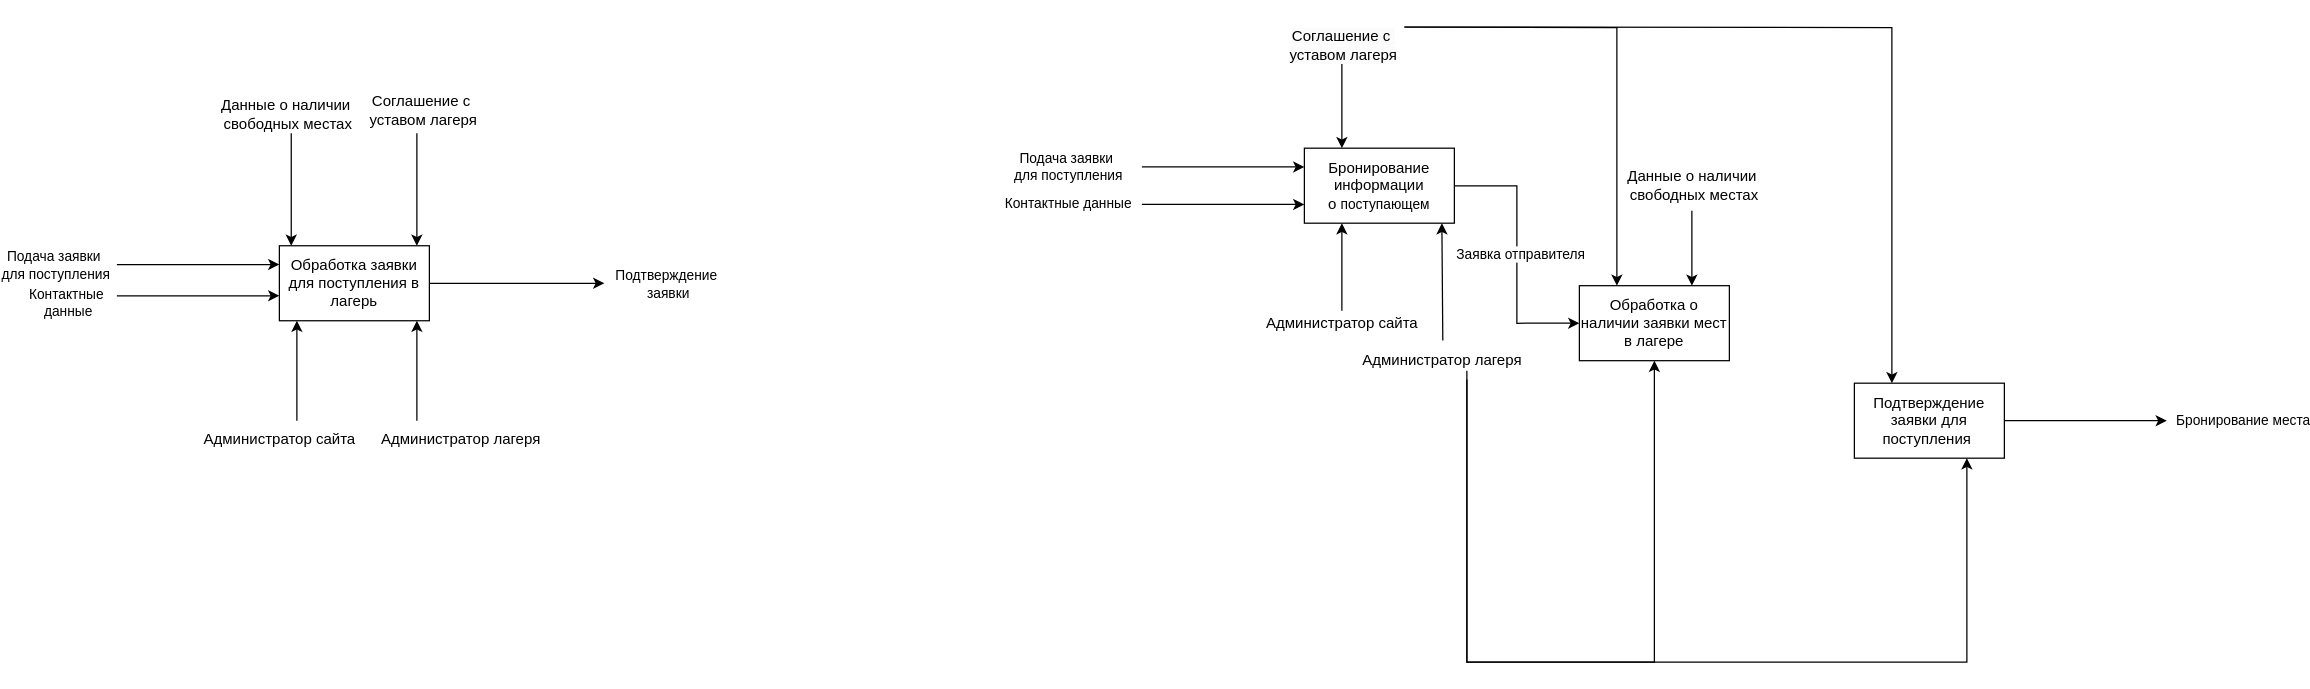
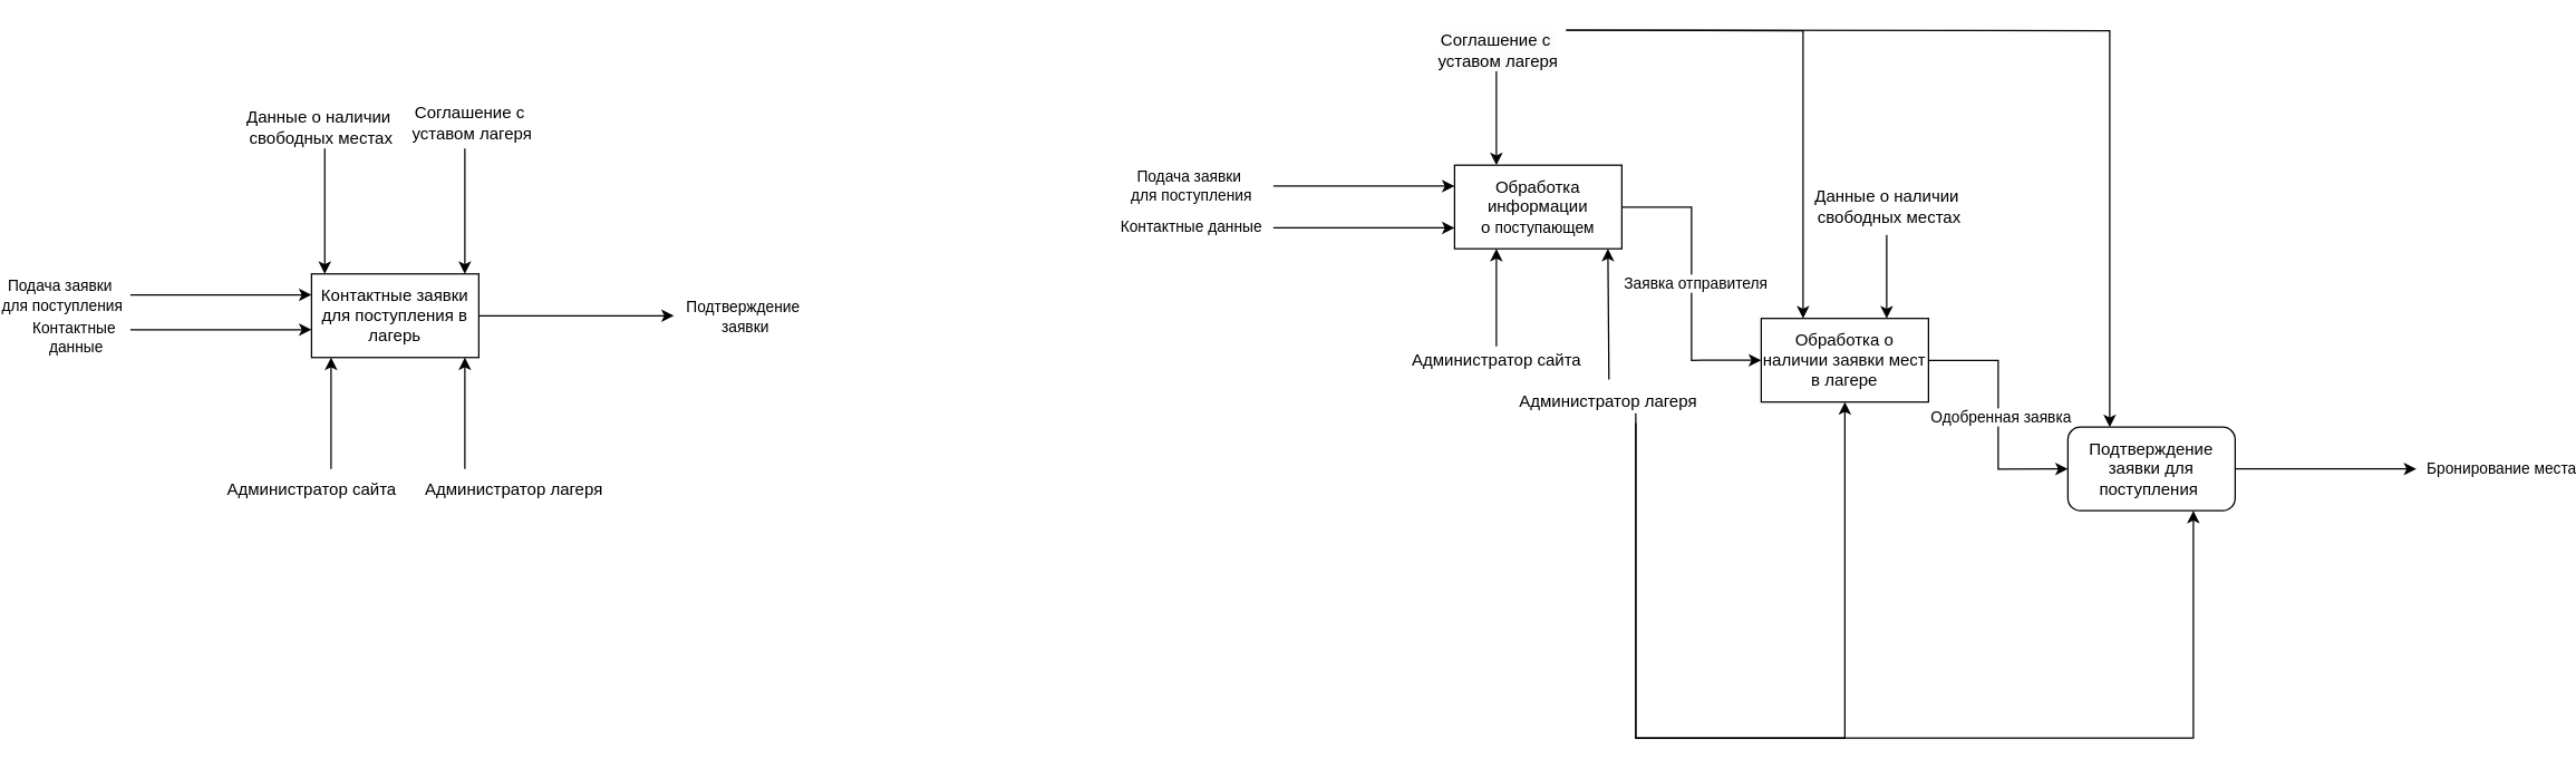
  <mxCell id="0" />
  <mxCell id="1" parent="0" />
- <mxCell id="2" value="Обработка заявки для поступления в лагерь" style="rounded=0;whiteSpace=wrap;html=1;" vertex="1" parent="1"><mxGeometry x="150" y="196" width="120" height="60" as="geometry" /></mxCell>
+ <mxCell id="2" value="Контактные заявки для поступления в лагерь" style="rounded=0;whiteSpace=wrap;html=1;" vertex="1" parent="1"><mxGeometry x="150" y="196" width="120" height="60" as="geometry" /></mxCell>
  <mxCell id="3" value="" style="endArrow=classic;html=1;rounded=0;exitX=1;exitY=0.5;exitDx=0;exitDy=0;" edge="1" parent="1" source="2"><mxGeometry width="50" height="50" relative="1" as="geometry"><mxPoint x="320" y="246" as="sourcePoint" /><mxPoint x="410" y="226" as="targetPoint" /></mxGeometry></mxCell>
  <mxCell id="4" value="Подтверждение&amp;nbsp;&lt;div&gt;заявки&lt;/div&gt;" style="edgeLabel;html=1;align=center;verticalAlign=middle;resizable=0;points=[];" vertex="1" connectable="0" parent="3"><mxGeometry x="-0.12" y="-1" relative="1" as="geometry"><mxPoint x="128" y="-1" as="offset" /></mxGeometry></mxCell>
  <mxCell id="5" value="" style="endArrow=classic;html=1;rounded=0;" edge="1" parent="1"><mxGeometry width="50" height="50" relative="1" as="geometry"><mxPoint x="260" y="336" as="sourcePoint" /><mxPoint x="260" y="256" as="targetPoint" /></mxGeometry></mxCell>
  <mxCell id="6" value="" style="endArrow=classic;html=1;rounded=0;" edge="1" parent="1"><mxGeometry width="50" height="50" relative="1" as="geometry"><mxPoint x="164" y="336" as="sourcePoint" /><mxPoint x="164" y="256" as="targetPoint" /></mxGeometry></mxCell>
  <mxCell id="7" value="" style="endArrow=classic;html=1;rounded=0;entryX=0;entryY=0.25;entryDx=0;entryDy=0;" edge="1" parent="1" target="2"><mxGeometry width="50" height="50" relative="1" as="geometry"><mxPoint x="20" y="211" as="sourcePoint" /><mxPoint x="120" y="196" as="targetPoint" /></mxGeometry></mxCell>
  <mxCell id="8" value="Подача заявки&amp;nbsp;&lt;div&gt;для поступления&lt;/div&gt;" style="edgeLabel;html=1;align=center;verticalAlign=middle;resizable=0;points=[];" vertex="1" connectable="0" parent="7"><mxGeometry x="-0.137" y="-2" relative="1" as="geometry"><mxPoint x="-106" y="-2" as="offset" /></mxGeometry></mxCell>
  <mxCell id="9" value="" style="endArrow=classic;html=1;rounded=0;entryX=0;entryY=0.25;entryDx=0;entryDy=0;" edge="1" parent="1"><mxGeometry width="50" height="50" relative="1" as="geometry"><mxPoint x="20" y="236" as="sourcePoint" /><mxPoint x="150" y="236" as="targetPoint" /></mxGeometry></mxCell>
  <mxCell id="10" value="Контактные&amp;nbsp;&lt;div&gt;данные&lt;/div&gt;" style="edgeLabel;html=1;align=center;verticalAlign=middle;resizable=0;points=[];" vertex="1" connectable="0" parent="9"><mxGeometry x="-0.013" relative="1" as="geometry"><mxPoint x="-104" y="5" as="offset" /></mxGeometry></mxCell>
  <mxCell id="11" value="" style="endArrow=classic;html=1;rounded=0;entryX=0.5;entryY=0;entryDx=0;entryDy=0;" edge="1" parent="1"><mxGeometry width="50" height="50" relative="1" as="geometry"><mxPoint x="159.5" y="106" as="sourcePoint" /><mxPoint x="159.5" y="196" as="targetPoint" /></mxGeometry></mxCell>
  <mxCell id="12" value="Администратор сайта" style="text;html=1;align=center;verticalAlign=middle;resizable=0;points=[];autosize=1;strokeColor=none;fillColor=none;" vertex="1" parent="1"><mxGeometry x="80" y="336" width="140" height="30" as="geometry" /></mxCell>
  <mxCell id="13" value="Администратор лагеря" style="text;html=1;align=center;verticalAlign=middle;resizable=0;points=[];autosize=1;strokeColor=none;fillColor=none;" vertex="1" parent="1"><mxGeometry x="220" y="336" width="150" height="30" as="geometry" /></mxCell>
  <mxCell id="14" value="Данные о наличии&lt;div&gt;&amp;nbsp;свободных местах&lt;/div&gt;" style="text;html=1;align=center;verticalAlign=middle;resizable=0;points=[];autosize=1;strokeColor=none;fillColor=none;" vertex="1" parent="1"><mxGeometry x="90" y="71" width="130" height="40" as="geometry" /></mxCell>
  <mxCell id="15" value="" style="endArrow=classic;html=1;rounded=0;entryX=0.75;entryY=0;entryDx=0;entryDy=0;" edge="1" parent="1"><mxGeometry width="50" height="50" relative="1" as="geometry"><mxPoint x="260" y="106" as="sourcePoint" /><mxPoint x="260" y="196" as="targetPoint" /></mxGeometry></mxCell>
  <mxCell id="16" value="Соглашение с&amp;nbsp;&lt;div&gt;уставом лагеря&lt;/div&gt;" style="text;html=1;align=center;verticalAlign=middle;resizable=0;points=[];autosize=1;strokeColor=none;fillColor=none;" vertex="1" parent="1"><mxGeometry x="210" y="68" width="110" height="40" as="geometry" /></mxCell>
  <mxCell id="17" style="edgeStyle=orthogonalEdgeStyle;rounded=0;orthogonalLoop=1;jettySize=auto;html=1;entryX=0;entryY=0.5;entryDx=0;entryDy=0;" edge="1" parent="1" source="19" target="30"><mxGeometry relative="1" as="geometry" /></mxCell>
  <mxCell id="18" value="Заявка отправителя" style="edgeLabel;html=1;align=center;verticalAlign=middle;resizable=0;points=[];" vertex="1" connectable="0" parent="17"><mxGeometry x="-0.009" y="2" relative="1" as="geometry"><mxPoint as="offset" /></mxGeometry></mxCell>
- <mxCell id="19" value="Бронирование информации о&amp;nbsp;&lt;span style=&quot;font-size: 11px; text-wrap: nowrap; background-color: rgb(255, 255, 255);&quot;&gt;поступающем&lt;/span&gt;" style="rounded=0;whiteSpace=wrap;html=1;" vertex="1" parent="1"><mxGeometry x="970" y="117.95" width="120" height="60" as="geometry" /></mxCell>
+ <mxCell id="19" value="Обработка информации о&amp;nbsp;&lt;span style=&quot;font-size: 11px; text-wrap: nowrap; background-color: rgb(255, 255, 255);&quot;&gt;поступающем&lt;/span&gt;" style="rounded=0;whiteSpace=wrap;html=1;" vertex="1" parent="1"><mxGeometry x="970" y="117.95" width="120" height="60" as="geometry" /></mxCell>
  <mxCell id="20" value="" style="endArrow=classic;html=1;rounded=0;entryX=0;entryY=0.25;entryDx=0;entryDy=0;" edge="1" parent="1" target="19"><mxGeometry width="50" height="50" relative="1" as="geometry"><mxPoint x="840" y="132.95" as="sourcePoint" /><mxPoint x="900" y="87.95" as="targetPoint" /></mxGeometry></mxCell>
  <mxCell id="21" value="Подача заявки&amp;nbsp;&lt;div&gt;для поступления&lt;/div&gt;" style="edgeLabel;html=1;align=center;verticalAlign=middle;resizable=0;points=[];" vertex="1" connectable="0" parent="20"><mxGeometry x="-0.4" y="4" relative="1" as="geometry"><mxPoint x="-99" y="4" as="offset" /></mxGeometry></mxCell>
  <mxCell id="22" value="" style="endArrow=classic;html=1;rounded=0;entryX=0;entryY=0.75;entryDx=0;entryDy=0;" edge="1" parent="1" target="19"><mxGeometry width="50" height="50" relative="1" as="geometry"><mxPoint x="840" y="162.95" as="sourcePoint" /><mxPoint x="900" y="147.95" as="targetPoint" /></mxGeometry></mxCell>
  <mxCell id="23" value="Контактные данные" style="edgeLabel;html=1;align=center;verticalAlign=middle;resizable=0;points=[];" vertex="1" connectable="0" parent="22"><mxGeometry x="-0.369" y="1" relative="1" as="geometry"><mxPoint x="-101" as="offset" /></mxGeometry></mxCell>
  <mxCell id="24" value="" style="endArrow=classic;html=1;rounded=0;entryX=0.25;entryY=0;entryDx=0;entryDy=0;" edge="1" parent="1" target="19"><mxGeometry width="50" height="50" relative="1" as="geometry"><mxPoint x="1000" y="37.95" as="sourcePoint" /><mxPoint x="1050" y="-12.05" as="targetPoint" /></mxGeometry></mxCell>
  <mxCell id="25" value="&lt;span style=&quot;font-size: 12px; background-color: rgb(251, 251, 251);&quot;&gt;Соглашение с&amp;nbsp;&lt;/span&gt;&lt;div style=&quot;font-size: 12px; background-color: rgb(251, 251, 251);&quot;&gt;уставом лагеря&lt;/div&gt;" style="edgeLabel;html=1;align=center;verticalAlign=middle;resizable=0;points=[];" vertex="1" connectable="0" parent="24"><mxGeometry x="-0.747" y="-4" relative="1" as="geometry"><mxPoint x="4" y="-12" as="offset" /></mxGeometry></mxCell>
  <mxCell id="26" style="edgeStyle=orthogonalEdgeStyle;rounded=0;orthogonalLoop=1;jettySize=auto;html=1;entryX=0.25;entryY=0;entryDx=0;entryDy=0;" edge="1" parent="1" target="33"><mxGeometry relative="1" as="geometry"><mxPoint x="1050" y="20.998" as="sourcePoint" /></mxGeometry></mxCell>
  <mxCell id="27" style="edgeStyle=orthogonalEdgeStyle;rounded=0;orthogonalLoop=1;jettySize=auto;html=1;entryX=0.25;entryY=0;entryDx=0;entryDy=0;" edge="1" parent="1" target="30"><mxGeometry relative="1" as="geometry"><mxPoint x="1050" y="20.998" as="sourcePoint" /></mxGeometry></mxCell>
+ <mxCell id="28" style="edgeStyle=orthogonalEdgeStyle;rounded=0;orthogonalLoop=1;jettySize=auto;html=1;entryX=0;entryY=0.5;entryDx=0;entryDy=0;" edge="1" parent="1" source="30" target="33"><mxGeometry relative="1" as="geometry" /></mxCell>
+ <mxCell id="29" value="Одобренная заявка" style="edgeLabel;html=1;align=center;verticalAlign=middle;resizable=0;points=[];" vertex="1" connectable="0" parent="28"><mxGeometry x="0.011" y="1" relative="1" as="geometry"><mxPoint as="offset" /></mxGeometry></mxCell>
  <mxCell id="30" value="Обработка о наличии заявки мест в лагере" style="rounded=0;whiteSpace=wrap;html=1;" vertex="1" parent="1"><mxGeometry x="1190" y="227.95" width="120" height="60" as="geometry" /></mxCell>
  <mxCell id="31" value="" style="endArrow=classic;html=1;rounded=0;entryX=0.25;entryY=1;entryDx=0;entryDy=0;" edge="1" parent="1" target="19"><mxGeometry width="50" height="50" relative="1" as="geometry"><mxPoint x="1000" y="247.95" as="sourcePoint" /><mxPoint x="1040" y="197.95" as="targetPoint" /></mxGeometry></mxCell>
  <mxCell id="32" value="Администратор сайта" style="text;html=1;align=center;verticalAlign=middle;resizable=0;points=[];autosize=1;strokeColor=none;fillColor=none;" vertex="1" parent="1"><mxGeometry x="930" y="242.95" width="140" height="30" as="geometry" /></mxCell>
- <mxCell id="33" value="Подтверждение заявки для поступления&amp;nbsp;" style="rounded=0;whiteSpace=wrap;html=1;" vertex="1" parent="1"><mxGeometry x="1410" y="305.95" width="120" height="60" as="geometry" /></mxCell>
+ <mxCell id="33" value="Подтверждение заявки для поступления&amp;nbsp;" style="whiteSpace=wrap;html=1;rounded=1;" vertex="1" parent="1"><mxGeometry x="1410" y="305.95" width="120" height="60" as="geometry" /></mxCell>
  <mxCell id="34" value="" style="endArrow=classic;html=1;rounded=0;exitX=1;exitY=0.5;exitDx=0;exitDy=0;" edge="1" parent="1" source="33"><mxGeometry width="50" height="50" relative="1" as="geometry"><mxPoint x="1630" y="357.95" as="sourcePoint" /><mxPoint x="1660" y="335.95" as="targetPoint" /></mxGeometry></mxCell>
  <mxCell id="35" value="Бронирование места" style="edgeLabel;html=1;align=center;verticalAlign=middle;resizable=0;points=[];" vertex="1" connectable="0" parent="34"><mxGeometry x="-0.214" y="1" relative="1" as="geometry"><mxPoint x="139" y="1" as="offset" /></mxGeometry></mxCell>
  <mxCell id="36" style="edgeStyle=orthogonalEdgeStyle;rounded=0;orthogonalLoop=1;jettySize=auto;html=1;entryX=0.75;entryY=0;entryDx=0;entryDy=0;" edge="1" parent="1" source="37" target="30"><mxGeometry relative="1" as="geometry" /></mxCell>
  <mxCell id="37" value="Данные о наличии&lt;div&gt;&amp;nbsp;свободных местах&lt;/div&gt;" style="text;html=1;align=center;verticalAlign=middle;resizable=0;points=[];autosize=1;strokeColor=none;fillColor=none;" vertex="1" parent="1"><mxGeometry x="1215" y="127.95" width="130" height="40" as="geometry" /></mxCell>
  <mxCell id="38" value="" style="endArrow=classic;html=1;rounded=0;entryX=0.75;entryY=1;entryDx=0;entryDy=0;exitX=0.505;exitY=-0.037;exitDx=0;exitDy=0;exitPerimeter=0;" edge="1" parent="1" source="41"><mxGeometry width="50" height="50" relative="1" as="geometry"><mxPoint x="1080" y="257.95" as="sourcePoint" /><mxPoint x="1080" y="177.95" as="targetPoint" /></mxGeometry></mxCell>
  <mxCell id="39" style="edgeStyle=orthogonalEdgeStyle;rounded=0;orthogonalLoop=1;jettySize=auto;html=1;entryX=0.75;entryY=1;entryDx=0;entryDy=0;" edge="1" parent="1" source="41" target="33"><mxGeometry relative="1" as="geometry"><mxPoint x="1090" y="315.95" as="sourcePoint" /><mxPoint x="1435" y="605.95" as="targetPoint" /><Array as="points"><mxPoint x="1100" y="528.95" /><mxPoint x="1500" y="528.95" /></Array></mxGeometry></mxCell>
  <mxCell id="40" style="edgeStyle=orthogonalEdgeStyle;rounded=0;orthogonalLoop=1;jettySize=auto;html=1;entryX=0.5;entryY=1;entryDx=0;entryDy=0;" edge="1" parent="1" target="30"><mxGeometry relative="1" as="geometry"><mxPoint x="1100" y="295.95" as="sourcePoint" /><Array as="points"><mxPoint x="1100" y="303.95" /><mxPoint x="1100" y="528.95" /><mxPoint x="1250" y="528.95" /></Array></mxGeometry></mxCell>
  <mxCell id="41" value="Администратор лагеря" style="text;html=1;align=center;verticalAlign=middle;resizable=0;points=[];autosize=1;strokeColor=none;fillColor=none;" vertex="1" parent="1"><mxGeometry x="1005" y="272.95" width="150" height="30" as="geometry" /></mxCell>
